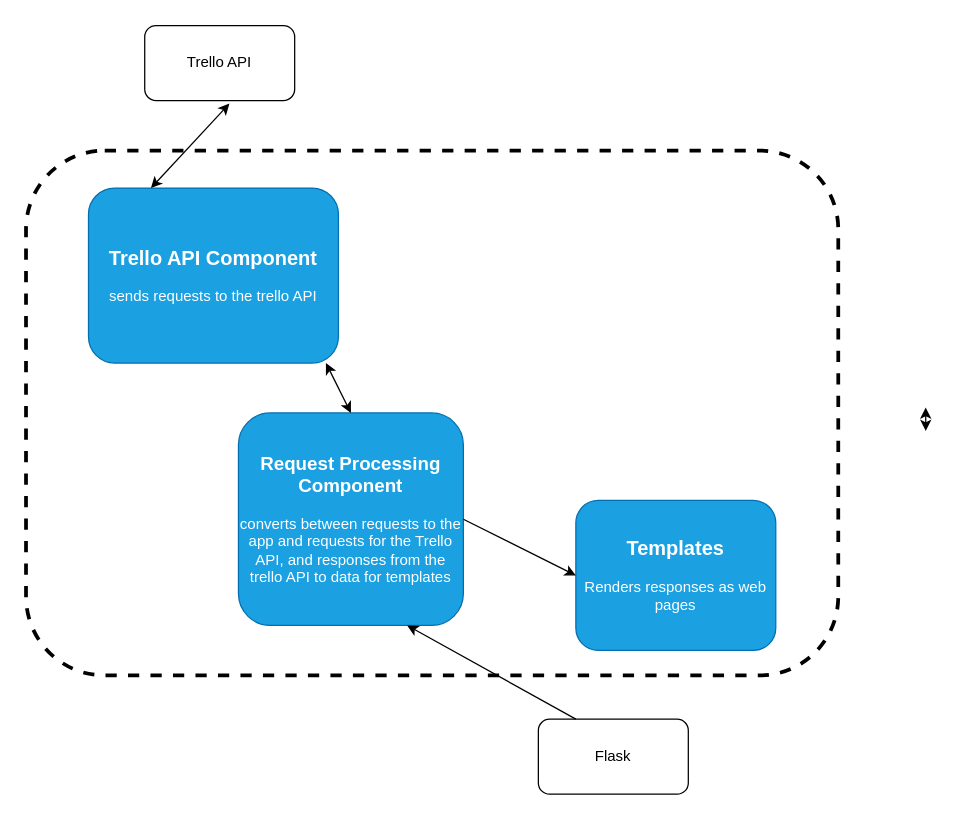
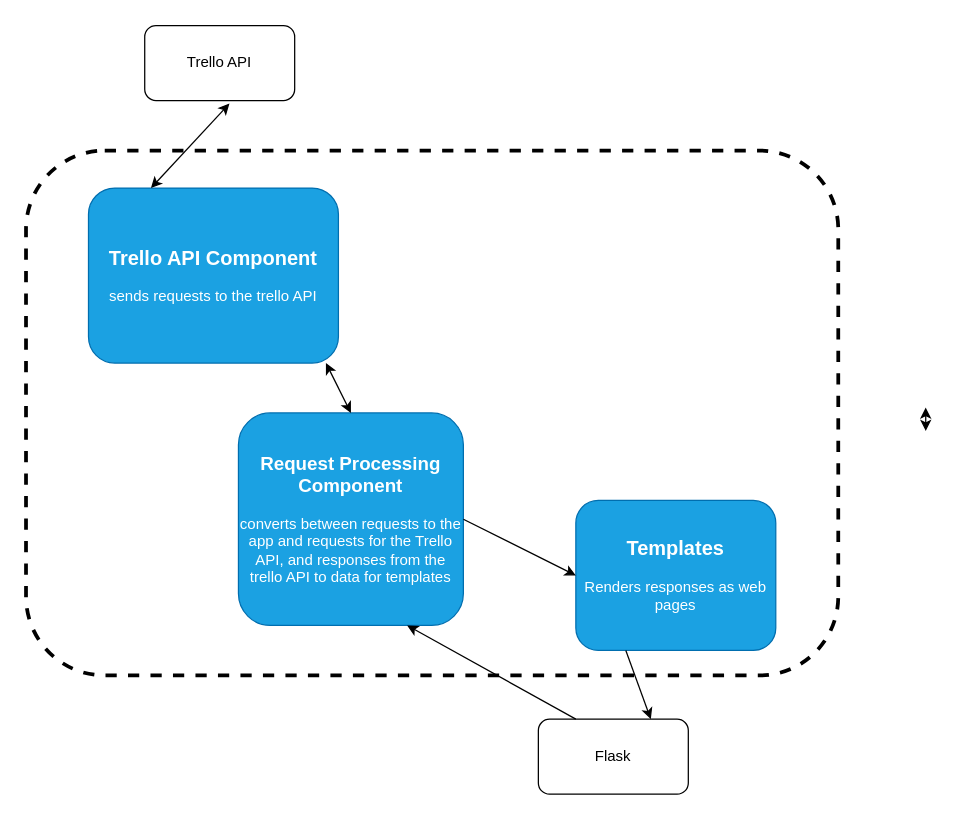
  <mxCell id="0" />
  <mxCell id="1" parent="0" />
  <mxCell id="2" value="" style="rounded=1;whiteSpace=wrap;html=1;strokeWidth=3;fillColor=none;dashed=1;" parent="1" vertex="1"><mxGeometry x="20" y="120" width="650" height="420" as="geometry" /></mxCell>
  <mxCell id="3" value="&lt;b&gt;&lt;font style=&quot;font-size: 16px&quot;&gt;Trello API Component&lt;/font&gt;&lt;/b&gt;&lt;br&gt;&lt;br&gt;sends requests to the trello API" style="rounded=1;whiteSpace=wrap;html=1;fillColor=#1ba1e2;strokeColor=#006EAF;fontColor=#ffffff;" parent="1" vertex="1"><mxGeometry x="70" y="150" width="200" height="140" as="geometry" /></mxCell>
  <mxCell id="4" value="&lt;span&gt;&lt;font style=&quot;font-size: 15px&quot;&gt;&lt;b&gt;Request Processing Component&lt;/b&gt;&lt;/font&gt;&lt;/span&gt;&lt;br&gt;&lt;br&gt;converts between requests to the app and requests for the Trello API, and responses from the trello API to data for templates" style="rounded=1;whiteSpace=wrap;html=1;fillColor=#1ba1e2;strokeColor=#006EAF;fontColor=#ffffff;fontStyle=0" parent="1" vertex="1"><mxGeometry x="190" y="330" width="180" height="170" as="geometry" /></mxCell>
  <mxCell id="5" value="" style="endArrow=classic;startArrow=classic;html=1;exitX=0.5;exitY=0;exitDx=0;exitDy=0;entryX=0.95;entryY=1;entryDx=0;entryDy=0;entryPerimeter=0;" parent="1" source="4" target="3" edge="1"><mxGeometry width="50" height="50" relative="1" as="geometry"><mxPoint x="460" y="410" as="sourcePoint" /><mxPoint x="510" y="360" as="targetPoint" /></mxGeometry></mxCell>
  <mxCell id="6" value="Trello API" style="rounded=1;whiteSpace=wrap;html=1;strokeWidth=1;fillColor=none;" parent="1" vertex="1"><mxGeometry x="115" y="20" width="120" height="60" as="geometry" /></mxCell>
  <mxCell id="7" value="" style="endArrow=classic;startArrow=classic;html=1;" parent="1" edge="1"><mxGeometry width="50" height="50" relative="1" as="geometry"><mxPoint x="740" y="325.615" as="sourcePoint" /><mxPoint x="740" y="344.385" as="targetPoint" /></mxGeometry></mxCell>
  <mxCell id="8" value="" style="endArrow=classic;startArrow=classic;html=1;exitX=0.25;exitY=0;exitDx=0;exitDy=0;entryX=0.565;entryY=1.04;entryDx=0;entryDy=0;entryPerimeter=0;" parent="1" source="3" target="6" edge="1"><mxGeometry width="50" height="50" relative="1" as="geometry"><mxPoint x="130" y="115.915" as="sourcePoint" /><mxPoint x="80" y="80" as="targetPoint" /></mxGeometry></mxCell>
  <mxCell id="9" value="Flask" style="rounded=1;whiteSpace=wrap;html=1;strokeWidth=1;fillColor=none;" parent="1" vertex="1"><mxGeometry x="430" y="575" width="120" height="60" as="geometry" /></mxCell>
  <mxCell id="10" value="&lt;b&gt;&lt;font style=&quot;font-size: 16px&quot;&gt;Templates&lt;/font&gt;&lt;/b&gt;&lt;br&gt;&lt;br&gt;Renders responses as web pages" style="rounded=1;whiteSpace=wrap;html=1;fillColor=#1ba1e2;strokeColor=#006EAF;fontColor=#ffffff;" vertex="1" parent="1"><mxGeometry x="460" y="400" width="160" height="120" as="geometry" /></mxCell>
+ <mxCell id="11" value="" style="endArrow=classic;html=1;exitX=0.25;exitY=1;exitDx=0;exitDy=0;entryX=0.75;entryY=0;entryDx=0;entryDy=0;" edge="1" parent="1" source="10" target="9"><mxGeometry width="50" height="50" relative="1" as="geometry"><mxPoint x="360" y="350" as="sourcePoint" /><mxPoint x="410" y="300" as="targetPoint" /></mxGeometry></mxCell>
  <mxCell id="12" value="" style="endArrow=classic;html=1;exitX=1;exitY=0.5;exitDx=0;exitDy=0;entryX=0;entryY=0.5;entryDx=0;entryDy=0;" edge="1" parent="1" source="4" target="10"><mxGeometry width="50" height="50" relative="1" as="geometry"><mxPoint x="360" y="350" as="sourcePoint" /><mxPoint x="410" y="300" as="targetPoint" /></mxGeometry></mxCell>
  <mxCell id="13" value="" style="endArrow=classic;html=1;exitX=0.25;exitY=0;exitDx=0;exitDy=0;entryX=0.75;entryY=1;entryDx=0;entryDy=0;" edge="1" parent="1" source="9" target="4"><mxGeometry width="50" height="50" relative="1" as="geometry"><mxPoint x="360" y="350" as="sourcePoint" /><mxPoint x="410" y="300" as="targetPoint" /></mxGeometry></mxCell>
